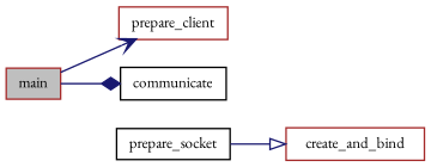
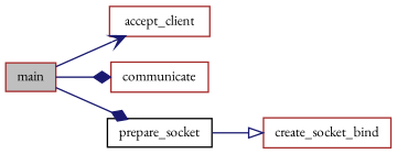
  digraph {
    fontname="EB Garamond"
    rankdir=LR
    node [color=brown fillcolor=white fontname="EB Garamond" fontsize=10 shape=record style=filled]
    edge [arrowhead=diamond color=midnightblue fontname="EB Garamond" fontsize=10 labelfontname=Helvetica labelfontsize=10 style=solid]
    n1 [fillcolor=grey75 fontcolor=black height=0.2 label=main width=0.4]
-   n2 [height=0.2 label=prepare_client width=0.4]
-   n3 [color=black height=0.2 label=communicate width=0.4]
+   n2 [height=0.2 label=accept_client width=0.4]
+   n3 [height=0.2 label=communicate width=0.4]
    n4 [color=black height=0.2 label=prepare_socket width=0.4]
-   n5 [height=0.2 label=create_and_bind width=0.4]
+   n5 [height=0.2 label=create_socket_bind width=0.4]
    n1 -> n2 [arrowhead=vee]
    n1 -> n3
+   n1 -> n4
    n4 -> n5 [arrowhead=onormal]
  }
